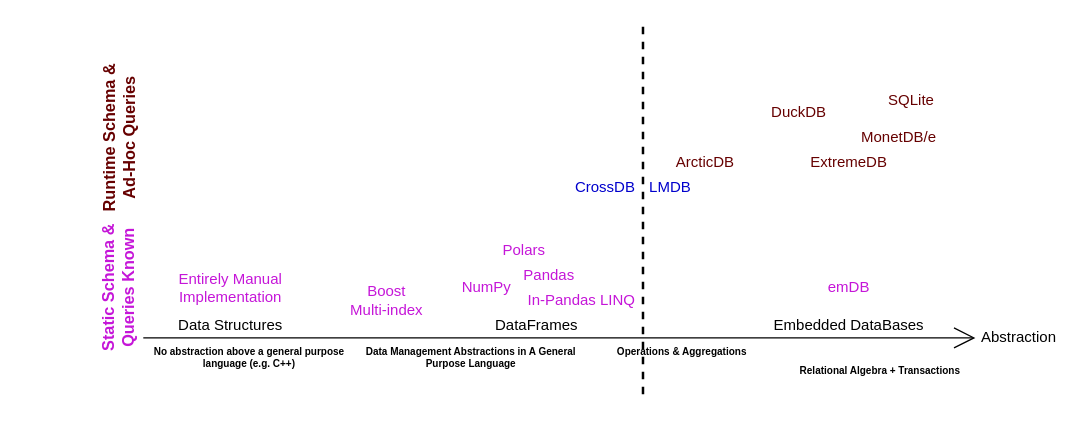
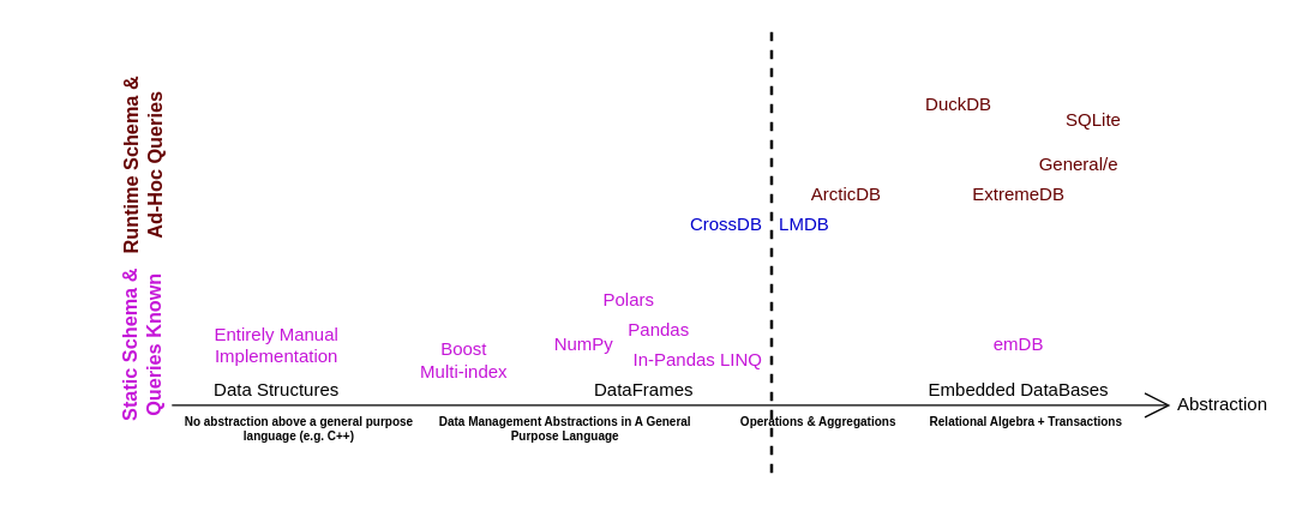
  <mxCell id="0" />
  <mxCell id="1" parent="0" />
  <mxCell id="2" value="" style="endArrow=none;dashed=1;html=1;strokeWidth=2;fontSize=13;fontColor=#C516D8;" parent="1" edge="1"><mxGeometry width="50" height="50" relative="1" as="geometry"><mxPoint x="513.94" y="315" as="sourcePoint" /><mxPoint x="513.94" y="20" as="targetPoint" /></mxGeometry></mxCell>
  <mxCell id="3" value="" style="endArrow=open;html=1;exitX=0;exitY=0;exitDx=0;exitDy=0;startArrow=none;startFill=0;endFill=0;strokeWidth=1;endSize=15;" parent="1" source="5" edge="1"><mxGeometry width="50" height="50" relative="1" as="geometry"><mxPoint x="-56.06" y="270" as="sourcePoint" /><mxPoint x="780" y="270" as="targetPoint" /></mxGeometry></mxCell>
- <mxCell id="4" value="Relational Algebra + Transactions" style="text;html=1;strokeColor=none;fillColor=none;align=center;verticalAlign=top;whiteSpace=wrap;rounded=0;fontSize=8;fontStyle=1;fontColor=#000000;" parent="1" vertex="1"><mxGeometry x="633.94" y="285" width="140" height="30" as="geometry" /></mxCell>
+ <mxCell id="4" value="Relational Algebra + Transactions" style="text;html=1;strokeColor=none;fillColor=none;align=center;verticalAlign=top;whiteSpace=wrap;rounded=0;fontSize=8;fontStyle=1;fontColor=#000000;" parent="1" vertex="1"><mxGeometry x="613.94" y="270" width="140" height="30" as="geometry" /></mxCell>
  <mxCell id="5" value="No abstraction above a general purpose language (e.g. C++)" style="text;html=1;strokeColor=none;fillColor=none;align=center;verticalAlign=top;whiteSpace=wrap;rounded=0;fontSize=8;fontStyle=1;fontColor=#000000;" parent="1" vertex="1"><mxGeometry x="113.94" y="270" width="170" height="30" as="geometry" /></mxCell>
  <mxCell id="6" value="Data Management Abstractions in A General Purpose Language" style="text;html=1;strokeColor=none;fillColor=none;align=center;verticalAlign=top;whiteSpace=wrap;rounded=0;fontSize=8;fontStyle=1;fontColor=#000000;" parent="1" vertex="1"><mxGeometry x="288.94" y="270" width="175" height="30" as="geometry" /></mxCell>
  <mxCell id="7" value="Data Structures" style="text;html=1;strokeColor=none;fillColor=none;align=center;verticalAlign=middle;whiteSpace=wrap;rounded=0;fontColor=#000000;" parent="1" vertex="1"><mxGeometry x="113.94" y="250" width="140" height="20" as="geometry" /></mxCell>
  <mxCell id="8" value="DataFrames" style="text;html=1;strokeColor=none;fillColor=none;align=center;verticalAlign=middle;whiteSpace=wrap;rounded=0;fontColor=#000000;" parent="1" vertex="1"><mxGeometry x="393.94" y="250" width="70" height="20" as="geometry" /></mxCell>
  <mxCell id="9" value="Embedded DataBases" style="text;html=1;strokeColor=none;fillColor=none;align=center;verticalAlign=middle;whiteSpace=wrap;rounded=0;fontColor=#000000;" parent="1" vertex="1"><mxGeometry x="613.94" y="250" width="130" height="20" as="geometry" /></mxCell>
  <mxCell id="10" value="Entirely Manual Implementation" style="text;html=1;strokeColor=none;fillColor=none;align=center;verticalAlign=middle;whiteSpace=wrap;rounded=0;fontColor=#C516D8;" parent="1" vertex="1"><mxGeometry x="113.94" y="220" width="140" height="20" as="geometry" /></mxCell>
  <mxCell id="11" value="In-Pandas LINQ" style="text;html=1;strokeColor=none;fillColor=none;align=center;verticalAlign=middle;whiteSpace=wrap;rounded=0;fontColor=#C516D8;" parent="1" vertex="1"><mxGeometry x="413.94" y="230" width="101.5" height="20" as="geometry" /></mxCell>
  <mxCell id="12" value="Polars" style="text;html=1;strokeColor=none;fillColor=none;align=center;verticalAlign=middle;whiteSpace=wrap;rounded=0;fontColor=#C516D8;" parent="1" vertex="1"><mxGeometry x="393.94" y="190" width="50" height="20" as="geometry" /></mxCell>
  <mxCell id="13" value="Pandas" style="text;html=1;strokeColor=none;fillColor=none;align=center;verticalAlign=middle;whiteSpace=wrap;rounded=0;fontColor=#C516D8;" parent="1" vertex="1"><mxGeometry x="413.94" y="210" width="50" height="20" as="geometry" /></mxCell>
  <mxCell id="14" value="LMDB" style="text;html=1;strokeColor=none;fillColor=none;align=center;verticalAlign=middle;whiteSpace=wrap;rounded=0;fontColor=#0000CC;" parent="1" vertex="1"><mxGeometry x="511.44" y="140" width="50" height="20" as="geometry" /></mxCell>
  <mxCell id="15" value="SQLite" style="text;html=1;strokeColor=none;fillColor=none;align=center;verticalAlign=middle;whiteSpace=wrap;rounded=0;fontColor=#660000;" parent="1" vertex="1"><mxGeometry x="703.94" y="70" width="50" height="20" as="geometry" /></mxCell>
- <mxCell id="16" value="DuckDB" style="text;html=1;strokeColor=none;fillColor=none;align=center;verticalAlign=middle;whiteSpace=wrap;rounded=0;fontColor=#660000;" parent="1" vertex="1"><mxGeometry x="613.94" y="80" width="50" height="20" as="geometry" /></mxCell>
- <mxCell id="17" value="MonetDB/e" style="text;html=1;strokeColor=none;fillColor=none;align=center;verticalAlign=middle;whiteSpace=wrap;rounded=0;fontColor=#660000;" parent="1" vertex="1"><mxGeometry x="693.94" y="100" width="50" height="20" as="geometry" /></mxCell>
+ <mxCell id="16" value="DuckDB" style="text;html=1;strokeColor=none;fillColor=none;align=center;verticalAlign=middle;whiteSpace=wrap;rounded=0;fontColor=#660000;" parent="1" vertex="1"><mxGeometry x="613.94" y="60" width="50" height="20" as="geometry" /></mxCell>
+ <mxCell id="17" value="General/e" style="text;html=1;strokeColor=none;fillColor=none;align=center;verticalAlign=middle;whiteSpace=wrap;rounded=0;fontColor=#660000;" parent="1" vertex="1"><mxGeometry x="693.94" y="100" width="50" height="20" as="geometry" /></mxCell>
  <mxCell id="18" value="NumPy" style="text;html=1;strokeColor=none;fillColor=none;align=center;verticalAlign=middle;whiteSpace=wrap;rounded=0;fontColor=#C516D8;" parent="1" vertex="1"><mxGeometry x="363.94" y="220" width="50" height="20" as="geometry" /></mxCell>
  <mxCell id="19" value="CrossDB" style="text;html=1;strokeColor=none;fillColor=none;align=center;verticalAlign=middle;whiteSpace=wrap;rounded=0;fontColor=#0000CC;" parent="1" vertex="1"><mxGeometry x="453.94" y="140" width="60" height="20" as="geometry" /></mxCell>
  <mxCell id="20" value="Boost&lt;br&gt;Multi-index" style="text;html=1;strokeColor=none;fillColor=none;align=center;verticalAlign=middle;whiteSpace=wrap;rounded=0;fontColor=#C516D8;" parent="1" vertex="1"><mxGeometry x="268.94" y="230" width="80" height="20" as="geometry" /></mxCell>
  <mxCell id="21" value="Operations &amp;amp; Aggregations&amp;nbsp;" style="text;html=1;strokeColor=none;fillColor=none;align=center;verticalAlign=top;whiteSpace=wrap;rounded=0;fontSize=8;fontStyle=1;fontColor=#000000;" parent="1" vertex="1"><mxGeometry x="488.94" y="270" width="115" height="20" as="geometry" /></mxCell>
  <mxCell id="22" value="Static Schema &amp;amp; &lt;br&gt;Queries Known" style="text;html=1;strokeColor=none;fillColor=none;align=center;verticalAlign=middle;whiteSpace=wrap;rounded=0;fontColor=#C516D8;fontStyle=1;fontSize=13;rotation=-90;" parent="1" vertex="1"><mxGeometry x="33.94" y="220" width="120" height="20" as="geometry" /></mxCell>
  <mxCell id="23" value="&lt;font color=&quot;#660000&quot; style=&quot;font-size: 13px;&quot;&gt;Runtime Schema &amp;amp; &lt;br&gt;Ad-Hoc Queries&lt;/font&gt;" style="text;html=1;strokeColor=none;fillColor=none;align=center;verticalAlign=middle;whiteSpace=wrap;rounded=0;fontColor=#C516D8;fontStyle=1;fontSize=13;rotation=-90;" parent="1" vertex="1"><mxGeometry x="20" y="100" width="148.94" height="20" as="geometry" /></mxCell>
  <mxCell id="24" value="ExtremeDB" style="text;html=1;strokeColor=none;fillColor=none;align=center;verticalAlign=middle;whiteSpace=wrap;rounded=0;fontColor=#660000;" parent="1" vertex="1"><mxGeometry x="653.94" y="120" width="50" height="20" as="geometry" /></mxCell>
  <mxCell id="25" value="ArcticDB" style="text;html=1;strokeColor=none;fillColor=none;align=center;verticalAlign=middle;whiteSpace=wrap;rounded=0;fontColor=#660000;" parent="1" vertex="1"><mxGeometry x="538.94" y="120" width="50" height="20" as="geometry" /></mxCell>
  <mxCell id="26" value="Abstraction" style="text;html=1;strokeColor=none;fillColor=none;align=center;verticalAlign=middle;whiteSpace=wrap;rounded=0;fontColor=#000000;" vertex="1" parent="1"><mxGeometry x="780" y="260" width="70" height="20" as="geometry" /></mxCell>
  <mxCell id="27" value="emDB" style="text;html=1;strokeColor=none;fillColor=none;align=center;verticalAlign=middle;whiteSpace=wrap;rounded=0;fontColor=#C516D8;" vertex="1" parent="1"><mxGeometry x="628.19" y="220" width="101.5" height="20" as="geometry" /></mxCell>
